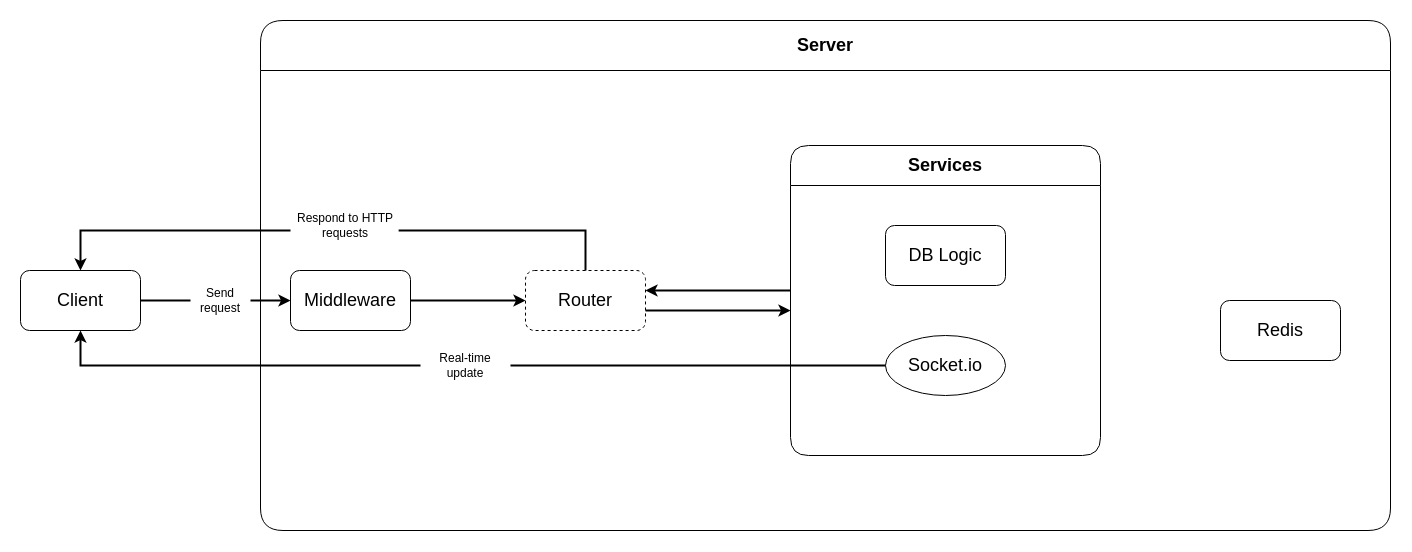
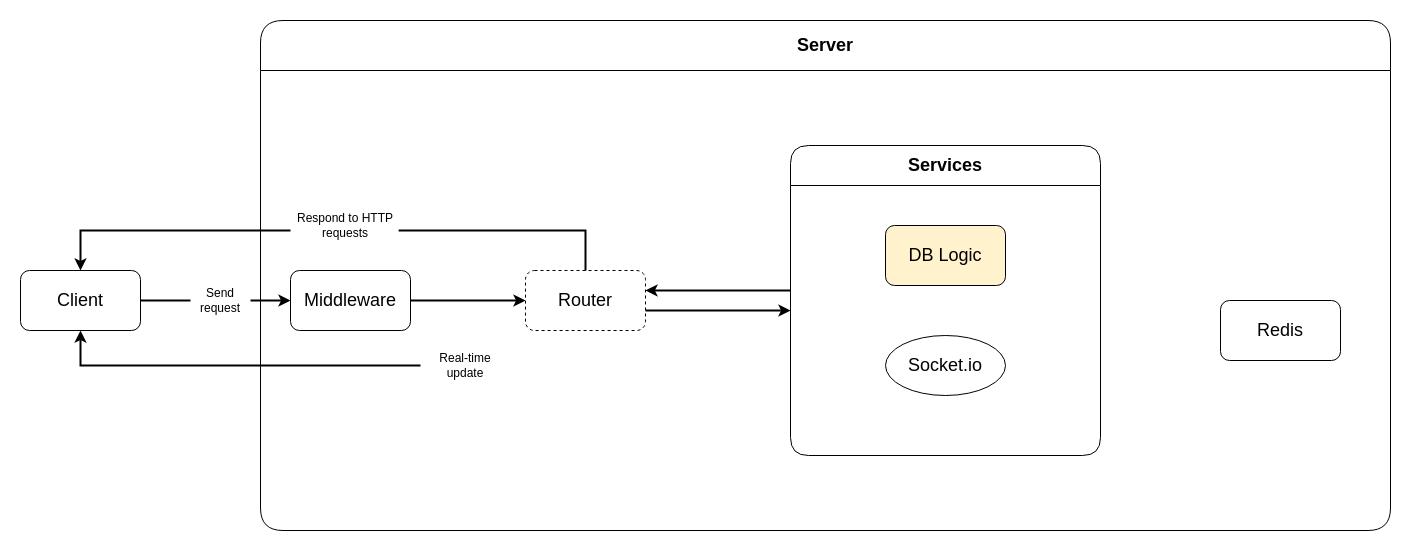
  <mxCell id="0" />
  <mxCell id="1" parent="0" />
  <mxCell id="2" style="edgeStyle=orthogonalEdgeStyle;rounded=0;orthogonalLoop=1;jettySize=auto;html=1;entryX=0;entryY=0.5;entryDx=0;entryDy=0;fontFamily=Helvetica;fontSize=12;fontColor=default;strokeWidth=2;" edge="1" parent="1" source="12" target="5"><mxGeometry relative="1" as="geometry" /></mxCell>
  <mxCell id="3" value="&lt;span style=&quot;font-size: 18px;&quot;&gt;Client&lt;/span&gt;" style="rounded=1;whiteSpace=wrap;html=1;" vertex="1" parent="1"><mxGeometry x="20" y="270" width="120" height="60" as="geometry" /></mxCell>
  <mxCell id="4" style="edgeStyle=orthogonalEdgeStyle;rounded=0;orthogonalLoop=1;jettySize=auto;html=1;entryX=0;entryY=0.5;entryDx=0;entryDy=0;fontFamily=Helvetica;fontSize=12;fontColor=default;strokeWidth=2;" edge="1" parent="1" source="5" target="7"><mxGeometry relative="1" as="geometry" /></mxCell>
  <mxCell id="5" value="&lt;font style=&quot;font-size: 18px;&quot;&gt;Middleware&lt;/font&gt;" style="rounded=1;whiteSpace=wrap;html=1;" vertex="1" parent="1"><mxGeometry x="290" y="270" width="120" height="60" as="geometry" /></mxCell>
  <mxCell id="6" style="edgeStyle=orthogonalEdgeStyle;rounded=0;orthogonalLoop=1;jettySize=auto;html=1;entryX=0.5;entryY=0;entryDx=0;entryDy=0;fontFamily=Helvetica;fontSize=12;fontColor=default;strokeWidth=2;" edge="1" parent="1" source="18" target="3"><mxGeometry relative="1" as="geometry"><Array as="points"><mxPoint x="80" y="230" /></Array></mxGeometry></mxCell>
  <mxCell id="7" value="&lt;font style=&quot;font-size: 18px;&quot;&gt;Router&lt;/font&gt;" style="rounded=1;whiteSpace=wrap;html=1;dashed=1;" vertex="1" parent="1"><mxGeometry x="525" y="270" width="120" height="60" as="geometry" /></mxCell>
  <mxCell id="8" value="&lt;span style=&quot;font-size: 18px;&quot;&gt;Services&lt;/span&gt;" style="swimlane;whiteSpace=wrap;html=1;rounded=1;strokeColor=default;align=center;verticalAlign=middle;fontFamily=Helvetica;fontSize=12;fontColor=default;fillColor=default;startSize=40;" vertex="1" parent="1"><mxGeometry x="790" y="145" width="310" height="310" as="geometry" /></mxCell>
- <mxCell id="9" value="&lt;font style=&quot;font-size: 18px;&quot;&gt;DB Logic&lt;/font&gt;" style="rounded=1;whiteSpace=wrap;html=1;" vertex="1" parent="8"><mxGeometry x="95" y="80" width="120" height="60" as="geometry" /></mxCell>
+ <mxCell id="9" value="&lt;font style=&quot;font-size: 18px;&quot;&gt;DB Logic&lt;/font&gt;" style="rounded=1;whiteSpace=wrap;html=1;fillColor=#fff2cc;" vertex="1" parent="8"><mxGeometry x="95" y="80" width="120" height="60" as="geometry" /></mxCell>
  <mxCell id="10" value="&lt;font style=&quot;font-size: 18px;&quot;&gt;Socket.io&lt;/font&gt;" style="ellipse;whiteSpace=wrap;html=1;" vertex="1" parent="8"><mxGeometry x="95" y="190" width="120" height="60" as="geometry" /></mxCell>
  <mxCell id="11" value="" style="edgeStyle=orthogonalEdgeStyle;rounded=0;orthogonalLoop=1;jettySize=auto;html=1;entryX=0;entryY=0.5;entryDx=0;entryDy=0;fontFamily=Helvetica;fontSize=12;fontColor=default;strokeWidth=2;endArrow=none;endFill=0;" edge="1" parent="1" source="3" target="12"><mxGeometry relative="1" as="geometry"><mxPoint x="160" y="300" as="sourcePoint" /><mxPoint x="290" y="300" as="targetPoint" /></mxGeometry></mxCell>
  <mxCell id="12" value="Send request" style="text;html=1;align=center;verticalAlign=middle;whiteSpace=wrap;rounded=0;fontFamily=Helvetica;fontSize=12;fontColor=default;" vertex="1" parent="1"><mxGeometry x="190" y="285" width="60" height="30" as="geometry" /></mxCell>
  <mxCell id="13" value="&lt;font style=&quot;font-size: 18px;&quot;&gt;Server&lt;/font&gt;" style="swimlane;whiteSpace=wrap;html=1;rounded=1;strokeColor=default;align=center;verticalAlign=middle;fontFamily=Helvetica;fontSize=12;fontColor=default;fillColor=default;startSize=50;" vertex="1" parent="1"><mxGeometry x="260" y="20" width="1130" height="510" as="geometry" /></mxCell>
  <mxCell id="14" value="&lt;font style=&quot;font-size: 18px;&quot;&gt;Redis&lt;/font&gt;" style="rounded=1;whiteSpace=wrap;html=1;" vertex="1" parent="13"><mxGeometry x="960" y="280" width="120" height="60" as="geometry" /></mxCell>
  <mxCell id="15" value="Real-time update" style="text;html=1;align=center;verticalAlign=middle;whiteSpace=wrap;rounded=0;fontFamily=Helvetica;fontSize=12;fontColor=default;" vertex="1" parent="13"><mxGeometry x="160" y="330" width="90" height="30" as="geometry" /></mxCell>
  <mxCell id="16" style="edgeStyle=orthogonalEdgeStyle;rounded=0;orthogonalLoop=1;jettySize=auto;html=1;entryX=1;entryY=0.5;entryDx=0;entryDy=0;fontFamily=Helvetica;fontSize=12;fontColor=default;strokeWidth=2;" edge="1" parent="13"><mxGeometry relative="1" as="geometry"><mxPoint x="530" y="270" as="sourcePoint" /><mxPoint x="385" y="270" as="targetPoint" /></mxGeometry></mxCell>
  <mxCell id="17" style="edgeStyle=orthogonalEdgeStyle;rounded=0;orthogonalLoop=1;jettySize=auto;html=1;fontFamily=Helvetica;fontSize=12;fontColor=default;strokeWidth=2;" edge="1" parent="13"><mxGeometry relative="1" as="geometry"><mxPoint x="385" y="290" as="sourcePoint" /><mxPoint x="530" y="290" as="targetPoint" /><Array as="points"><mxPoint x="530" y="290" /></Array></mxGeometry></mxCell>
  <mxCell id="18" value="Respond to HTTP requests" style="text;html=1;align=center;verticalAlign=middle;whiteSpace=wrap;rounded=0;fontFamily=Helvetica;fontSize=12;fontColor=default;" vertex="1" parent="13"><mxGeometry x="30" y="190" width="110" height="30" as="geometry" /></mxCell>
  <mxCell id="19" style="edgeStyle=orthogonalEdgeStyle;rounded=0;orthogonalLoop=1;jettySize=auto;html=1;entryX=0.5;entryY=1;entryDx=0;entryDy=0;fontFamily=Helvetica;fontSize=12;fontColor=default;strokeWidth=2;" edge="1" parent="1" source="15" target="3"><mxGeometry relative="1" as="geometry" /></mxCell>
- <mxCell id="20" value="" style="edgeStyle=orthogonalEdgeStyle;rounded=0;orthogonalLoop=1;jettySize=auto;html=1;entryX=1;entryY=0.5;entryDx=0;entryDy=0;fontFamily=Helvetica;fontSize=12;fontColor=default;endArrow=none;endFill=0;strokeWidth=2;" edge="1" parent="1" source="10" target="15"><mxGeometry relative="1" as="geometry"><mxPoint x="885" y="365" as="sourcePoint" /><mxPoint x="80" y="330" as="targetPoint" /><Array as="points" /></mxGeometry></mxCell>
  <mxCell id="21" value="" style="rounded=0;orthogonalLoop=1;jettySize=auto;html=1;fontFamily=Helvetica;fontSize=12;fontColor=default;endArrow=none;endFill=0;edgeStyle=orthogonalEdgeStyle;entryX=0.983;entryY=0.667;entryDx=0;entryDy=0;entryPerimeter=0;strokeWidth=2;" edge="1" parent="1" source="7" target="18"><mxGeometry relative="1" as="geometry"><mxPoint x="585" y="270" as="sourcePoint" /><mxPoint x="390" y="230" as="targetPoint" /><Array as="points"><mxPoint x="585" y="230" /></Array></mxGeometry></mxCell>
